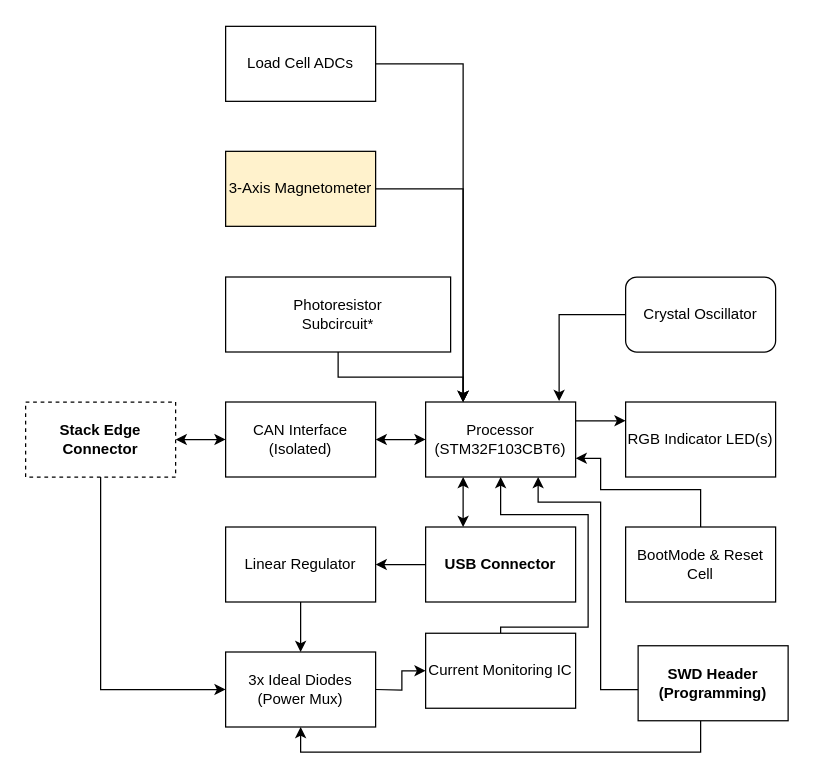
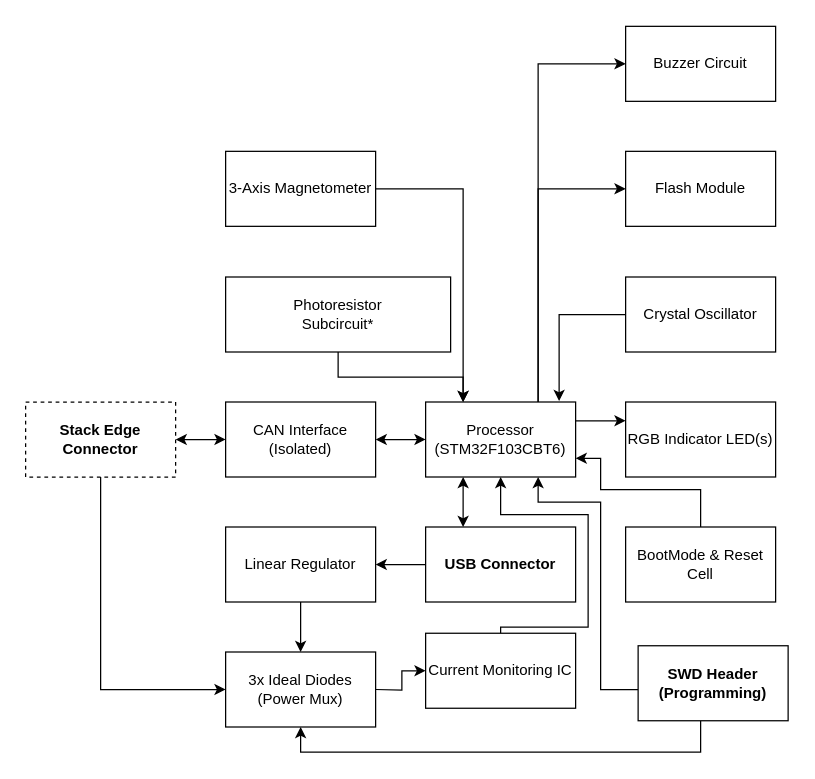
  <mxCell id="0" />
  <mxCell id="1" parent="0" />
+ <mxCell id="2" value="Flash Module" style="whiteSpace=wrap;html=1;" parent="1" vertex="1"><mxGeometry x="500" y="120.47" width="120" height="60" as="geometry" /></mxCell>
+ <mxCell id="3" value="Buzzer Circuit" style="whiteSpace=wrap;html=1;" parent="1" vertex="1"><mxGeometry x="500" y="20.47" width="120" height="60" as="geometry" /></mxCell>
  <mxCell id="4" style="edgeStyle=orthogonalEdgeStyle;rounded=0;orthogonalLoop=1;jettySize=auto;html=1;entryX=0.25;entryY=0;entryDx=0;entryDy=0;" edge="1" parent="1" source="5" target="12"><mxGeometry relative="1" as="geometry" /></mxCell>
- <mxCell id="5" value="3-Axis Magnetometer" style="whiteSpace=wrap;html=1;fillColor=#fff2cc;" parent="1" vertex="1"><mxGeometry x="180" y="120.47" width="120" height="60" as="geometry" /></mxCell>
- <mxCell id="6" style="edgeStyle=orthogonalEdgeStyle;rounded=0;orthogonalLoop=1;jettySize=auto;html=1;entryX=0.25;entryY=0;entryDx=0;entryDy=0;" edge="1" parent="1" source="7" target="12"><mxGeometry relative="1" as="geometry" /></mxCell>
- <mxCell id="7" value="Load Cell ADCs" style="whiteSpace=wrap;html=1;" parent="1" vertex="1"><mxGeometry x="180" y="20.47" width="120" height="60" as="geometry" /></mxCell>
+ <mxCell id="5" value="3-Axis Magnetometer" style="whiteSpace=wrap;html=1;" parent="1" vertex="1"><mxGeometry x="180" y="120.47" width="120" height="60" as="geometry" /></mxCell>
  <mxCell id="8" value="" style="edgeStyle=orthogonalEdgeStyle;rounded=0;orthogonalLoop=1;jettySize=auto;html=1;startArrow=classic;startFill=1;" edge="1" parent="1" source="9" target="14"><mxGeometry relative="1" as="geometry" /></mxCell>
  <mxCell id="9" value="&lt;div&gt;Stack Edge Connector&lt;/div&gt;" style="whiteSpace=wrap;html=1;fontStyle=1;dashed=1;" vertex="1" parent="1"><mxGeometry x="20" y="321" width="120" height="60" as="geometry" /></mxCell>
+ <mxCell id="10" style="edgeStyle=orthogonalEdgeStyle;rounded=0;orthogonalLoop=1;jettySize=auto;html=1;exitX=0.75;exitY=0;exitDx=0;exitDy=0;entryX=0;entryY=0.5;entryDx=0;entryDy=0;" edge="1" parent="1" source="12" target="2"><mxGeometry relative="1" as="geometry" /></mxCell>
+ <mxCell id="11" style="edgeStyle=orthogonalEdgeStyle;rounded=0;orthogonalLoop=1;jettySize=auto;html=1;exitX=0.75;exitY=0;exitDx=0;exitDy=0;entryX=0;entryY=0.5;entryDx=0;entryDy=0;" edge="1" parent="1" source="12" target="3"><mxGeometry relative="1" as="geometry" /></mxCell>
  <mxCell id="12" value="Processor&lt;br&gt;(STM32F103CBT6)" style="whiteSpace=wrap;html=1;" vertex="1" parent="1"><mxGeometry x="340" y="321" width="120" height="60" as="geometry" /></mxCell>
  <mxCell id="13" value="" style="edgeStyle=orthogonalEdgeStyle;rounded=0;orthogonalLoop=1;jettySize=auto;html=1;startArrow=classic;startFill=1;" edge="1" parent="1" source="14" target="12"><mxGeometry relative="1" as="geometry" /></mxCell>
  <mxCell id="14" value="CAN Interface (Isolated)" style="whiteSpace=wrap;html=1;" vertex="1" parent="1"><mxGeometry x="180" y="321" width="120" height="60" as="geometry" /></mxCell>
  <mxCell id="15" style="edgeStyle=orthogonalEdgeStyle;rounded=0;orthogonalLoop=1;jettySize=auto;html=1;entryX=0.89;entryY=-0.012;entryDx=0;entryDy=0;entryPerimeter=0;" edge="1" parent="1" source="16" target="12"><mxGeometry relative="1" as="geometry" /></mxCell>
- <mxCell id="16" value="Crystal Oscillator" style="whiteSpace=wrap;html=1;rounded=1;" vertex="1" parent="1"><mxGeometry x="500" y="221" width="120" height="60" as="geometry" /></mxCell>
+ <mxCell id="16" value="Crystal Oscillator" style="whiteSpace=wrap;html=1;" vertex="1" parent="1"><mxGeometry x="500" y="221" width="120" height="60" as="geometry" /></mxCell>
  <mxCell id="17" style="edgeStyle=orthogonalEdgeStyle;rounded=0;orthogonalLoop=1;jettySize=auto;html=1;entryX=0;entryY=0.5;entryDx=0;entryDy=0;exitX=0.5;exitY=1;exitDx=0;exitDy=0;" edge="1" parent="1" source="9" target="30"><mxGeometry relative="1" as="geometry"><mxPoint x="80" y="381" as="sourcePoint" /><Array as="points"><mxPoint x="80" y="551" /></Array></mxGeometry></mxCell>
  <mxCell id="18" style="edgeStyle=orthogonalEdgeStyle;rounded=0;orthogonalLoop=1;jettySize=auto;html=1;exitX=1;exitY=0.25;exitDx=0;exitDy=0;entryX=0;entryY=0.25;entryDx=0;entryDy=0;" edge="1" parent="1" source="12" target="31"><mxGeometry relative="1" as="geometry"><mxPoint x="460" y="336" as="sourcePoint" /></mxGeometry></mxCell>
  <mxCell id="19" style="edgeStyle=orthogonalEdgeStyle;rounded=0;orthogonalLoop=1;jettySize=auto;html=1;exitX=0.5;exitY=0;exitDx=0;exitDy=0;entryX=0.5;entryY=1;entryDx=0;entryDy=0;" edge="1" parent="1" source="20" target="12"><mxGeometry relative="1" as="geometry"><mxPoint x="400" y="381" as="targetPoint" /><Array as="points"><mxPoint x="400" y="501" /><mxPoint x="470" y="501" /><mxPoint x="470" y="411" /><mxPoint x="400" y="411" /></Array></mxGeometry></mxCell>
  <mxCell id="20" value="&lt;div&gt;Current Monitoring IC&lt;br&gt;&lt;/div&gt;" style="whiteSpace=wrap;html=1;" vertex="1" parent="1"><mxGeometry x="340" y="506" width="120" height="60" as="geometry" /></mxCell>
  <mxCell id="21" value="" style="edgeStyle=orthogonalEdgeStyle;rounded=0;orthogonalLoop=1;jettySize=auto;html=1;" edge="1" parent="1" target="20"><mxGeometry relative="1" as="geometry"><mxPoint x="300" y="551" as="sourcePoint" /></mxGeometry></mxCell>
  <mxCell id="22" value="" style="edgeStyle=orthogonalEdgeStyle;rounded=0;orthogonalLoop=1;jettySize=auto;html=1;" edge="1" parent="1" source="24" target="29"><mxGeometry relative="1" as="geometry" /></mxCell>
  <mxCell id="23" style="edgeStyle=orthogonalEdgeStyle;rounded=0;orthogonalLoop=1;jettySize=auto;html=1;exitX=0.25;exitY=0;exitDx=0;exitDy=0;entryX=0.25;entryY=1;entryDx=0;entryDy=0;startArrow=classic;startFill=1;" edge="1" parent="1" source="24" target="12"><mxGeometry relative="1" as="geometry"><mxPoint x="370" y="381" as="targetPoint" /></mxGeometry></mxCell>
  <mxCell id="24" value="USB Connector" style="whiteSpace=wrap;html=1;fontStyle=1" vertex="1" parent="1"><mxGeometry x="340" y="421" width="120" height="60" as="geometry" /></mxCell>
  <mxCell id="25" style="edgeStyle=orthogonalEdgeStyle;rounded=0;orthogonalLoop=1;jettySize=auto;html=1;entryX=0.75;entryY=1;entryDx=0;entryDy=0;" edge="1" parent="1" source="27" target="12"><mxGeometry relative="1" as="geometry"><mxPoint x="430" y="381" as="targetPoint" /><Array as="points"><mxPoint x="480" y="551" /><mxPoint x="480" y="401" /><mxPoint x="430" y="401" /></Array></mxGeometry></mxCell>
  <mxCell id="26" style="edgeStyle=orthogonalEdgeStyle;rounded=0;orthogonalLoop=1;jettySize=auto;html=1;entryX=0.5;entryY=1;entryDx=0;entryDy=0;" edge="1" parent="1" source="27" target="30"><mxGeometry relative="1" as="geometry"><Array as="points"><mxPoint x="560" y="601" /><mxPoint x="240" y="601" /></Array></mxGeometry></mxCell>
  <mxCell id="27" value="&lt;div&gt;SWD Header&lt;/div&gt;&lt;div&gt;(Programming)&lt;/div&gt;" style="whiteSpace=wrap;html=1;fontStyle=1" vertex="1" parent="1"><mxGeometry x="510" y="516" width="120" height="60" as="geometry" /></mxCell>
  <mxCell id="28" value="" style="edgeStyle=orthogonalEdgeStyle;rounded=0;orthogonalLoop=1;jettySize=auto;html=1;" edge="1" parent="1" source="29" target="30"><mxGeometry relative="1" as="geometry" /></mxCell>
  <mxCell id="29" value="Linear Regulator" style="whiteSpace=wrap;html=1;" vertex="1" parent="1"><mxGeometry x="180" y="421" width="120" height="60" as="geometry" /></mxCell>
  <mxCell id="30" value="&lt;div&gt;3x Ideal Diodes&lt;/div&gt;&lt;div&gt;(Power Mux)&lt;/div&gt;" style="whiteSpace=wrap;html=1;" vertex="1" parent="1"><mxGeometry x="180" y="521" width="120" height="60" as="geometry" /></mxCell>
  <mxCell id="31" value="RGB Indicator LED(s)" style="whiteSpace=wrap;html=1;" vertex="1" parent="1"><mxGeometry x="500" y="321" width="120" height="60" as="geometry" /></mxCell>
  <mxCell id="32" style="edgeStyle=orthogonalEdgeStyle;rounded=0;orthogonalLoop=1;jettySize=auto;html=1;exitX=0.5;exitY=0;exitDx=0;exitDy=0;entryX=1;entryY=0.75;entryDx=0;entryDy=0;" edge="1" parent="1" source="33" target="12"><mxGeometry relative="1" as="geometry"><mxPoint x="460" y="366" as="targetPoint" /><Array as="points"><mxPoint x="560" y="391" /><mxPoint x="480" y="391" /><mxPoint x="480" y="366" /></Array></mxGeometry></mxCell>
  <mxCell id="33" value="&lt;div&gt;BootMode &amp;amp; Reset&lt;/div&gt;&lt;div&gt;Cell&lt;br&gt;&lt;/div&gt;" style="whiteSpace=wrap;html=1;" vertex="1" parent="1"><mxGeometry x="500" y="421" width="120" height="60" as="geometry" /></mxCell>
  <mxCell id="34" style="edgeStyle=orthogonalEdgeStyle;rounded=0;orthogonalLoop=1;jettySize=auto;html=1;entryX=0.25;entryY=0;entryDx=0;entryDy=0;" edge="1" parent="1" source="35" target="12"><mxGeometry relative="1" as="geometry" /></mxCell>
  <mxCell id="35" value="Photoresistor&lt;br&gt;Subcircuit*" style="whiteSpace=wrap;html=1;" vertex="1" parent="1"><mxGeometry x="180" y="221" width="180" height="60" as="geometry" /></mxCell>
